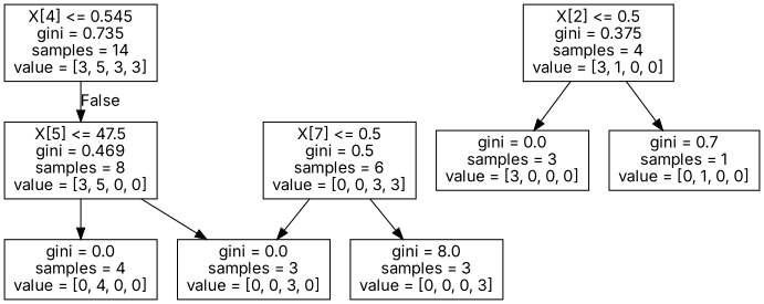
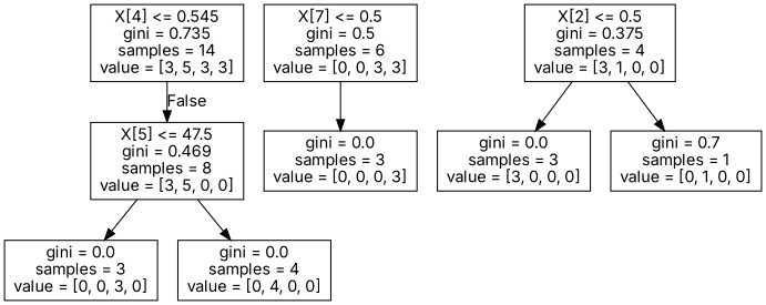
  digraph {
    fontname=Inter
    node [fontname=Inter shape=box]
    edge [fontname=Inter]
    n1 [label="X[4] <= 0.545\ngini = 0.735\nsamples = 14\nvalue = [3, 5, 3, 3]"]
    n2 [label="X[5] <= 47.5\ngini = 0.469\nsamples = 8\nvalue = [3, 5, 0, 0]"]
    n3 [label="X[7] <= 0.5\ngini = 0.5\nsamples = 6\nvalue = [0, 0, 3, 3]"]
-   n4 [label="gini = 8.0\nsamples = 3\nvalue = [0, 0, 0, 3]"]
+   n4 [label="gini = 0.0\nsamples = 3\nvalue = [0, 0, 0, 3]"]
    n5 [label="gini = 0.0\nsamples = 3\nvalue = [0, 0, 3, 0]"]
    n6 [label="gini = 0.0\nsamples = 4\nvalue = [0, 4, 0, 0]"]
    n7 [label="X[2] <= 0.5\ngini = 0.375\nsamples = 4\nvalue = [3, 1, 0, 0]"]
    n8 [label="gini = 0.0\nsamples = 3\nvalue = [3, 0, 0, 0]"]
    n9 [label="gini = 0.7\nsamples = 1\nvalue = [0, 1, 0, 0]"]
    n1 -> n2 [headlabel=False labelangle=-45 labeldistance=2.5]
    n2 -> n5
    n2 -> n6
    n3 -> n4
-   n3 -> n5
    n7 -> n8
    n7 -> n9
  }
